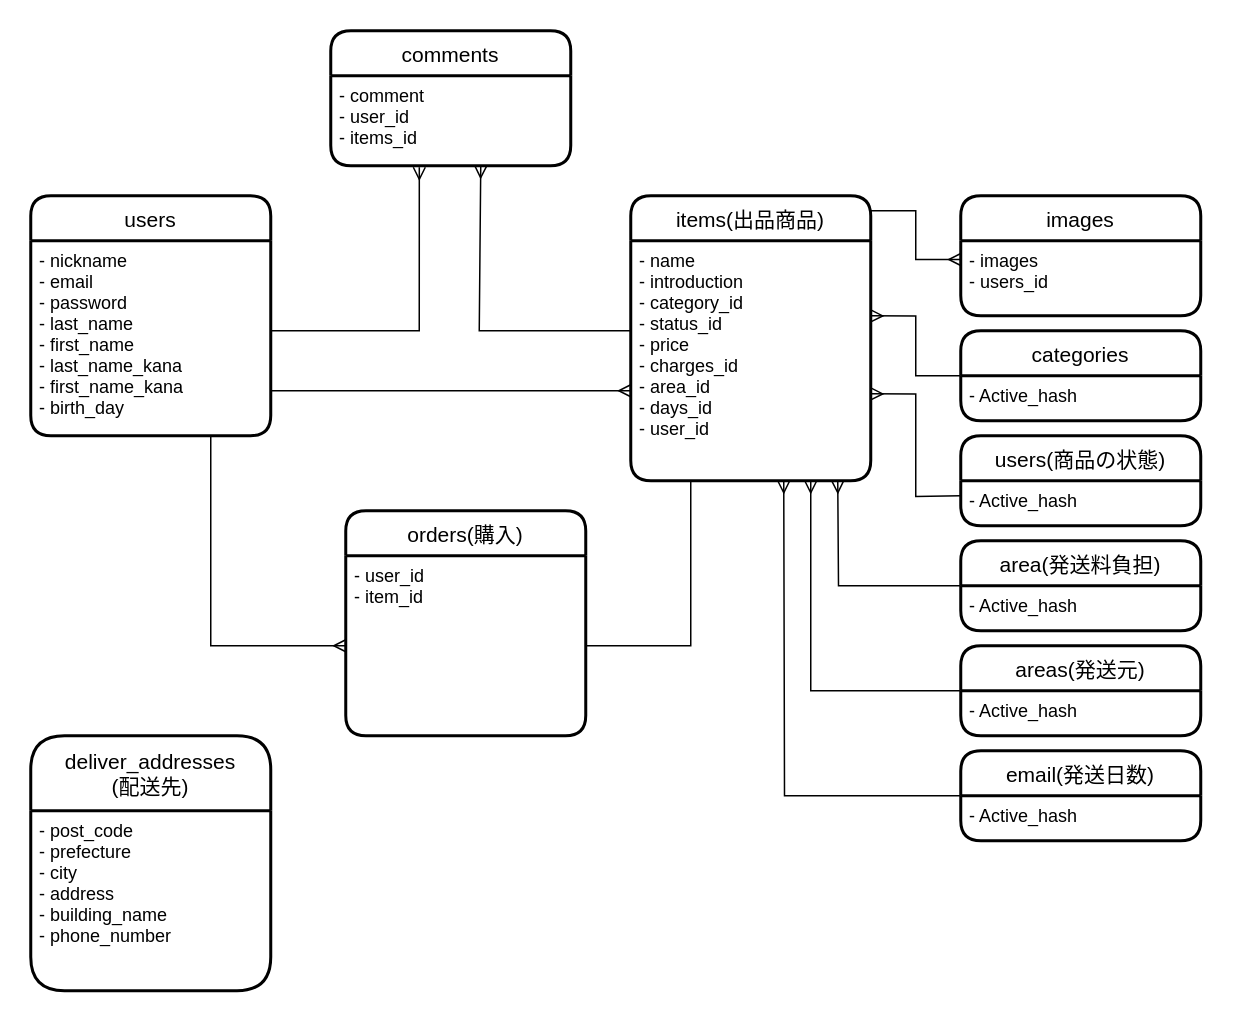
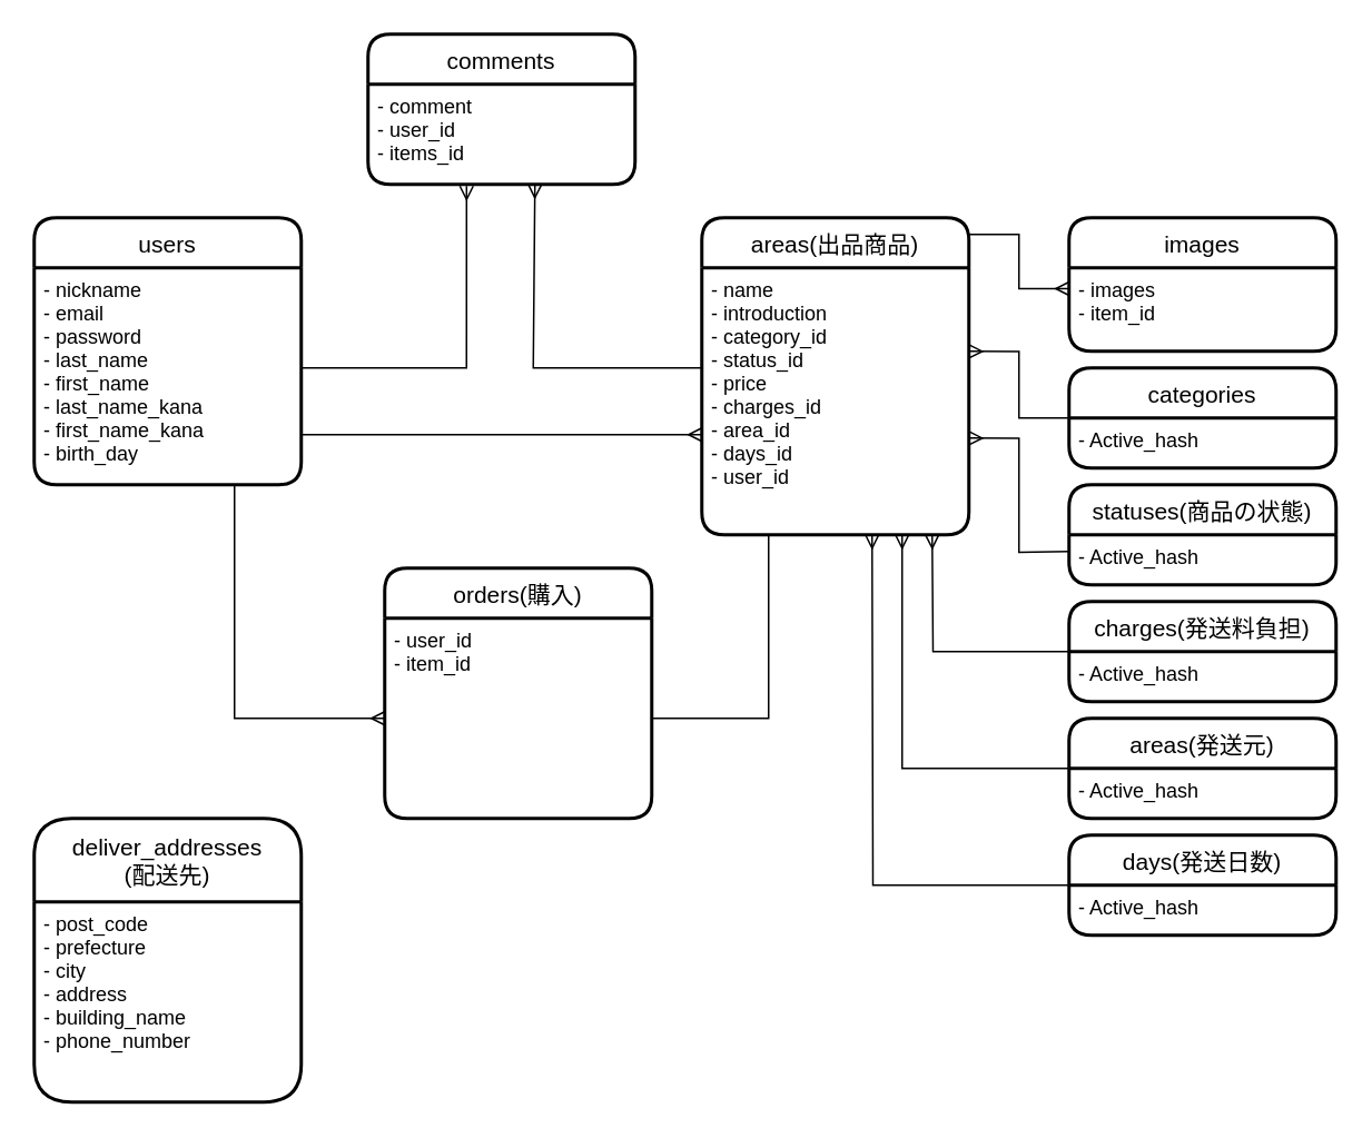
  <mxCell id="0" />
  <mxCell id="1" parent="0" />
  <mxCell id="2" style="edgeStyle=orthogonalEdgeStyle;rounded=0;orthogonalLoop=1;jettySize=auto;html=1;entryX=1;entryY=0.313;entryDx=0;entryDy=0;entryPerimeter=0;endArrow=ERmany;endFill=0;" parent="1" source="6" target="33" edge="1"><mxGeometry relative="1" as="geometry" /></mxCell>
  <mxCell id="3" style="edgeStyle=orthogonalEdgeStyle;rounded=0;orthogonalLoop=1;jettySize=auto;html=1;entryX=1;entryY=0.638;entryDx=0;entryDy=0;entryPerimeter=0;endArrow=ERmany;endFill=0;" parent="1" target="33" edge="1"><mxGeometry relative="1" as="geometry"><mxPoint x="640" y="330" as="sourcePoint" /></mxGeometry></mxCell>
  <mxCell id="4" value="images" style="swimlane;childLayout=stackLayout;horizontal=1;startSize=30;horizontalStack=0;rounded=1;fontSize=14;fontStyle=0;strokeWidth=2;resizeParent=0;resizeLast=1;shadow=0;dashed=0;align=center;" parent="1" vertex="1"><mxGeometry x="640" y="130" width="160" height="80" as="geometry" /></mxCell>
- <mxCell id="5" value="- images&#10;- users_id" style="align=left;strokeColor=none;fillColor=none;spacingLeft=4;fontSize=12;verticalAlign=top;resizable=0;rotatable=0;part=1;" parent="4" vertex="1"><mxGeometry y="30" width="160" height="50" as="geometry" /></mxCell>
+ <mxCell id="5" value="- images&#10;- item_id" style="align=left;strokeColor=none;fillColor=none;spacingLeft=4;fontSize=12;verticalAlign=top;resizable=0;rotatable=0;part=1;" parent="4" vertex="1"><mxGeometry y="30" width="160" height="50" as="geometry" /></mxCell>
  <mxCell id="6" value="categories" style="swimlane;childLayout=stackLayout;horizontal=1;startSize=30;horizontalStack=0;rounded=1;fontSize=14;fontStyle=0;strokeWidth=2;resizeParent=0;resizeLast=1;shadow=0;dashed=0;align=center;" parent="1" vertex="1"><mxGeometry x="640" y="220" width="160" height="60" as="geometry" /></mxCell>
  <mxCell id="7" value="- Active_hash" style="align=left;strokeColor=none;fillColor=none;spacingLeft=4;fontSize=12;verticalAlign=top;resizable=0;rotatable=0;part=1;" parent="6" vertex="1"><mxGeometry y="30" width="160" height="30" as="geometry" /></mxCell>
- <mxCell id="8" value="users(商品の状態)" style="swimlane;childLayout=stackLayout;horizontal=1;startSize=30;horizontalStack=0;rounded=1;fontSize=14;fontStyle=0;strokeWidth=2;resizeParent=0;resizeLast=1;shadow=0;dashed=0;align=center;" parent="1" vertex="1"><mxGeometry x="640" y="290" width="160" height="60" as="geometry" /></mxCell>
+ <mxCell id="8" value="statuses(商品の状態)" style="swimlane;childLayout=stackLayout;horizontal=1;startSize=30;horizontalStack=0;rounded=1;fontSize=14;fontStyle=0;strokeWidth=2;resizeParent=0;resizeLast=1;shadow=0;dashed=0;align=center;" parent="1" vertex="1"><mxGeometry x="640" y="290" width="160" height="60" as="geometry" /></mxCell>
  <mxCell id="9" value="- Active_hash" style="align=left;strokeColor=none;fillColor=none;spacingLeft=4;fontSize=12;verticalAlign=top;resizable=0;rotatable=0;part=1;" parent="8" vertex="1"><mxGeometry y="30" width="160" height="30" as="geometry" /></mxCell>
  <mxCell id="10" style="edgeStyle=orthogonalEdgeStyle;rounded=0;orthogonalLoop=1;jettySize=auto;html=1;endArrow=ERmany;endFill=0;" parent="1" source="11" edge="1"><mxGeometry relative="1" as="geometry"><mxPoint x="558" y="320" as="targetPoint" /></mxGeometry></mxCell>
- <mxCell id="11" value="area(発送料負担)" style="swimlane;childLayout=stackLayout;horizontal=1;startSize=30;horizontalStack=0;rounded=1;fontSize=14;fontStyle=0;strokeWidth=2;resizeParent=0;resizeLast=1;shadow=0;dashed=0;align=center;" parent="1" vertex="1"><mxGeometry x="640" y="360" width="160" height="60" as="geometry" /></mxCell>
+ <mxCell id="11" value="charges(発送料負担)" style="swimlane;childLayout=stackLayout;horizontal=1;startSize=30;horizontalStack=0;rounded=1;fontSize=14;fontStyle=0;strokeWidth=2;resizeParent=0;resizeLast=1;shadow=0;dashed=0;align=center;" parent="1" vertex="1"><mxGeometry x="640" y="360" width="160" height="60" as="geometry" /></mxCell>
  <mxCell id="12" value="- Active_hash" style="align=left;strokeColor=none;fillColor=none;spacingLeft=4;fontSize=12;verticalAlign=top;resizable=0;rotatable=0;part=1;" parent="11" vertex="1"><mxGeometry y="30" width="160" height="30" as="geometry" /></mxCell>
  <mxCell id="13" style="edgeStyle=orthogonalEdgeStyle;rounded=0;orthogonalLoop=1;jettySize=auto;html=1;entryX=0.75;entryY=1;entryDx=0;entryDy=0;endArrow=ERmany;endFill=0;" parent="1" source="14" target="33" edge="1"><mxGeometry relative="1" as="geometry" /></mxCell>
  <mxCell id="14" value="areas(発送元)" style="swimlane;childLayout=stackLayout;horizontal=1;startSize=30;horizontalStack=0;rounded=1;fontSize=14;fontStyle=0;strokeWidth=2;resizeParent=0;resizeLast=1;shadow=0;dashed=0;align=center;" parent="1" vertex="1"><mxGeometry x="640" y="430" width="160" height="60" as="geometry" /></mxCell>
  <mxCell id="15" value="- Active_hash" style="align=left;strokeColor=none;fillColor=none;spacingLeft=4;fontSize=12;verticalAlign=top;resizable=0;rotatable=0;part=1;" parent="14" vertex="1"><mxGeometry y="30" width="160" height="30" as="geometry" /></mxCell>
  <mxCell id="16" style="edgeStyle=orthogonalEdgeStyle;rounded=0;orthogonalLoop=1;jettySize=auto;html=1;endArrow=ERmany;endFill=0;" parent="1" source="17" edge="1"><mxGeometry relative="1" as="geometry"><mxPoint x="522" y="320" as="targetPoint" /></mxGeometry></mxCell>
- <mxCell id="17" value="email(発送日数)" style="swimlane;childLayout=stackLayout;horizontal=1;startSize=30;horizontalStack=0;rounded=1;fontSize=14;fontStyle=0;strokeWidth=2;resizeParent=0;resizeLast=1;shadow=0;dashed=0;align=center;" parent="1" vertex="1"><mxGeometry x="640" y="500" width="160" height="60" as="geometry" /></mxCell>
+ <mxCell id="17" value="days(発送日数)" style="swimlane;childLayout=stackLayout;horizontal=1;startSize=30;horizontalStack=0;rounded=1;fontSize=14;fontStyle=0;strokeWidth=2;resizeParent=0;resizeLast=1;shadow=0;dashed=0;align=center;" parent="1" vertex="1"><mxGeometry x="640" y="500" width="160" height="60" as="geometry" /></mxCell>
  <mxCell id="18" value="- Active_hash" style="align=left;strokeColor=none;fillColor=none;spacingLeft=4;fontSize=12;verticalAlign=top;resizable=0;rotatable=0;part=1;" parent="17" vertex="1"><mxGeometry y="30" width="160" height="30" as="geometry" /></mxCell>
  <mxCell id="19" style="edgeStyle=orthogonalEdgeStyle;rounded=0;orthogonalLoop=1;jettySize=auto;html=1;endArrow=ERmany;endFill=0;" parent="1" source="32" edge="1"><mxGeometry relative="1" as="geometry"><mxPoint x="320" y="110" as="targetPoint" /><Array as="points"><mxPoint x="319" y="220" /></Array></mxGeometry></mxCell>
  <mxCell id="20" style="edgeStyle=orthogonalEdgeStyle;rounded=0;orthogonalLoop=1;jettySize=auto;html=1;endArrow=none;endFill=0;entryX=0.25;entryY=1;entryDx=0;entryDy=0;" parent="1" source="26" target="33" edge="1"><mxGeometry relative="1" as="geometry"><mxPoint x="450" y="370" as="targetPoint" /></mxGeometry></mxCell>
  <mxCell id="21" value="comments" style="swimlane;childLayout=stackLayout;horizontal=1;startSize=30;horizontalStack=0;rounded=1;fontSize=14;fontStyle=0;strokeWidth=2;resizeParent=0;resizeLast=1;shadow=0;dashed=0;align=center;" parent="1" vertex="1"><mxGeometry x="220" y="20" width="160" height="90" as="geometry" /></mxCell>
  <mxCell id="22" value="- comment&#10;- user_id&#10;- items_id" style="align=left;strokeColor=none;fillColor=none;spacingLeft=4;fontSize=12;verticalAlign=top;resizable=0;rotatable=0;part=1;" parent="21" vertex="1"><mxGeometry y="30" width="160" height="60" as="geometry" /></mxCell>
  <mxCell id="23" style="edgeStyle=orthogonalEdgeStyle;rounded=0;orthogonalLoop=1;jettySize=auto;html=1;exitX=1;exitY=0.25;exitDx=0;exitDy=0;endArrow=ERmany;endFill=0;" parent="1" source="29" edge="1"><mxGeometry relative="1" as="geometry"><mxPoint x="420" y="260" as="targetPoint" /><Array as="points"><mxPoint x="180" y="260" /></Array></mxGeometry></mxCell>
  <mxCell id="24" style="edgeStyle=orthogonalEdgeStyle;rounded=0;orthogonalLoop=1;jettySize=auto;html=1;exitX=1;exitY=0;exitDx=0;exitDy=0;entryX=0.369;entryY=1.017;entryDx=0;entryDy=0;entryPerimeter=0;endArrow=ERmany;endFill=0;" parent="1" source="29" target="22" edge="1"><mxGeometry relative="1" as="geometry"><Array as="points"><mxPoint x="279" y="220" /></Array></mxGeometry></mxCell>
  <mxCell id="25" value="orders(購入)" style="swimlane;childLayout=stackLayout;horizontal=1;startSize=30;horizontalStack=0;rounded=1;fontSize=14;fontStyle=0;strokeWidth=2;resizeParent=0;resizeLast=1;shadow=0;dashed=0;align=center;" parent="1" vertex="1"><mxGeometry x="230" y="340" width="160" height="150" as="geometry" /></mxCell>
  <mxCell id="26" value="- user_id&#10;- item_id" style="align=left;strokeColor=none;fillColor=none;spacingLeft=4;fontSize=12;verticalAlign=top;resizable=0;rotatable=0;part=1;" parent="25" vertex="1"><mxGeometry y="30" width="160" height="120" as="geometry" /></mxCell>
  <mxCell id="27" style="edgeStyle=orthogonalEdgeStyle;rounded=0;orthogonalLoop=1;jettySize=auto;html=1;exitX=0.75;exitY=1;exitDx=0;exitDy=0;entryX=0;entryY=0.5;entryDx=0;entryDy=0;endArrow=ERmany;endFill=0;" parent="1" source="29" target="26" edge="1"><mxGeometry relative="1" as="geometry" /></mxCell>
  <mxCell id="28" value="users" style="swimlane;childLayout=stackLayout;horizontal=1;startSize=30;horizontalStack=0;rounded=1;fontSize=14;fontStyle=0;strokeWidth=2;resizeParent=0;resizeLast=1;shadow=0;dashed=0;align=center;" parent="1" vertex="1"><mxGeometry x="20" y="130" width="160" height="160" as="geometry" /></mxCell>
  <mxCell id="29" value="- nickname&#10;- email&#10;- password&#10;- last_name&#10;- first_name&#10;- last_name_kana&#10;- first_name_kana&#10;- birth_day" style="align=left;strokeColor=none;fillColor=none;spacingLeft=4;fontSize=12;verticalAlign=top;resizable=0;rotatable=0;part=1;" parent="28" vertex="1"><mxGeometry y="30" width="160" height="130" as="geometry" /></mxCell>
  <mxCell id="30" value="deliver_addresses&#10;(配送先)" style="swimlane;childLayout=stackLayout;horizontal=1;startSize=50;horizontalStack=0;rounded=1;fontSize=14;fontStyle=0;strokeWidth=2;resizeParent=0;resizeLast=1;shadow=0;dashed=0;align=center;" parent="1" vertex="1"><mxGeometry x="20" y="490" width="160" height="170" as="geometry" /></mxCell>
  <mxCell id="31" value="- post_code&#10;- prefecture&#10;- city&#10;- address&#10;- building_name&#10;- phone_number" style="align=left;strokeColor=none;fillColor=none;spacingLeft=4;fontSize=12;verticalAlign=top;resizable=0;rotatable=0;part=1;" parent="30" vertex="1"><mxGeometry y="50" width="160" height="120" as="geometry" /></mxCell>
- <mxCell id="32" value="items(出品商品)" style="swimlane;childLayout=stackLayout;horizontal=1;startSize=30;horizontalStack=0;rounded=1;fontSize=14;fontStyle=0;strokeWidth=2;resizeParent=0;resizeLast=1;shadow=0;dashed=0;align=center;" parent="1" vertex="1"><mxGeometry x="420" y="130" width="160" height="190" as="geometry" /></mxCell>
+ <mxCell id="32" value="areas(出品商品)" style="swimlane;childLayout=stackLayout;horizontal=1;startSize=30;horizontalStack=0;rounded=1;fontSize=14;fontStyle=0;strokeWidth=2;resizeParent=0;resizeLast=1;shadow=0;dashed=0;align=center;" parent="1" vertex="1"><mxGeometry x="420" y="130" width="160" height="190" as="geometry" /></mxCell>
  <mxCell id="33" value="- name&#10;- introduction&#10;- category_id&#10;- status_id&#10;- price&#10;- charges_id&#10;- area_id&#10;- days_id&#10;- user_id" style="align=left;strokeColor=none;fillColor=none;spacingLeft=4;fontSize=12;verticalAlign=top;resizable=0;rotatable=0;part=1;" parent="32" vertex="1"><mxGeometry y="30" width="160" height="160" as="geometry" /></mxCell>
  <mxCell id="34" style="edgeStyle=orthogonalEdgeStyle;rounded=0;orthogonalLoop=1;jettySize=auto;html=1;exitX=1;exitY=0;exitDx=0;exitDy=0;entryX=0;entryY=0.25;entryDx=0;entryDy=0;endArrow=ERmany;endFill=0;" edge="1" parent="1" source="33" target="5"><mxGeometry relative="1" as="geometry" /></mxCell>
